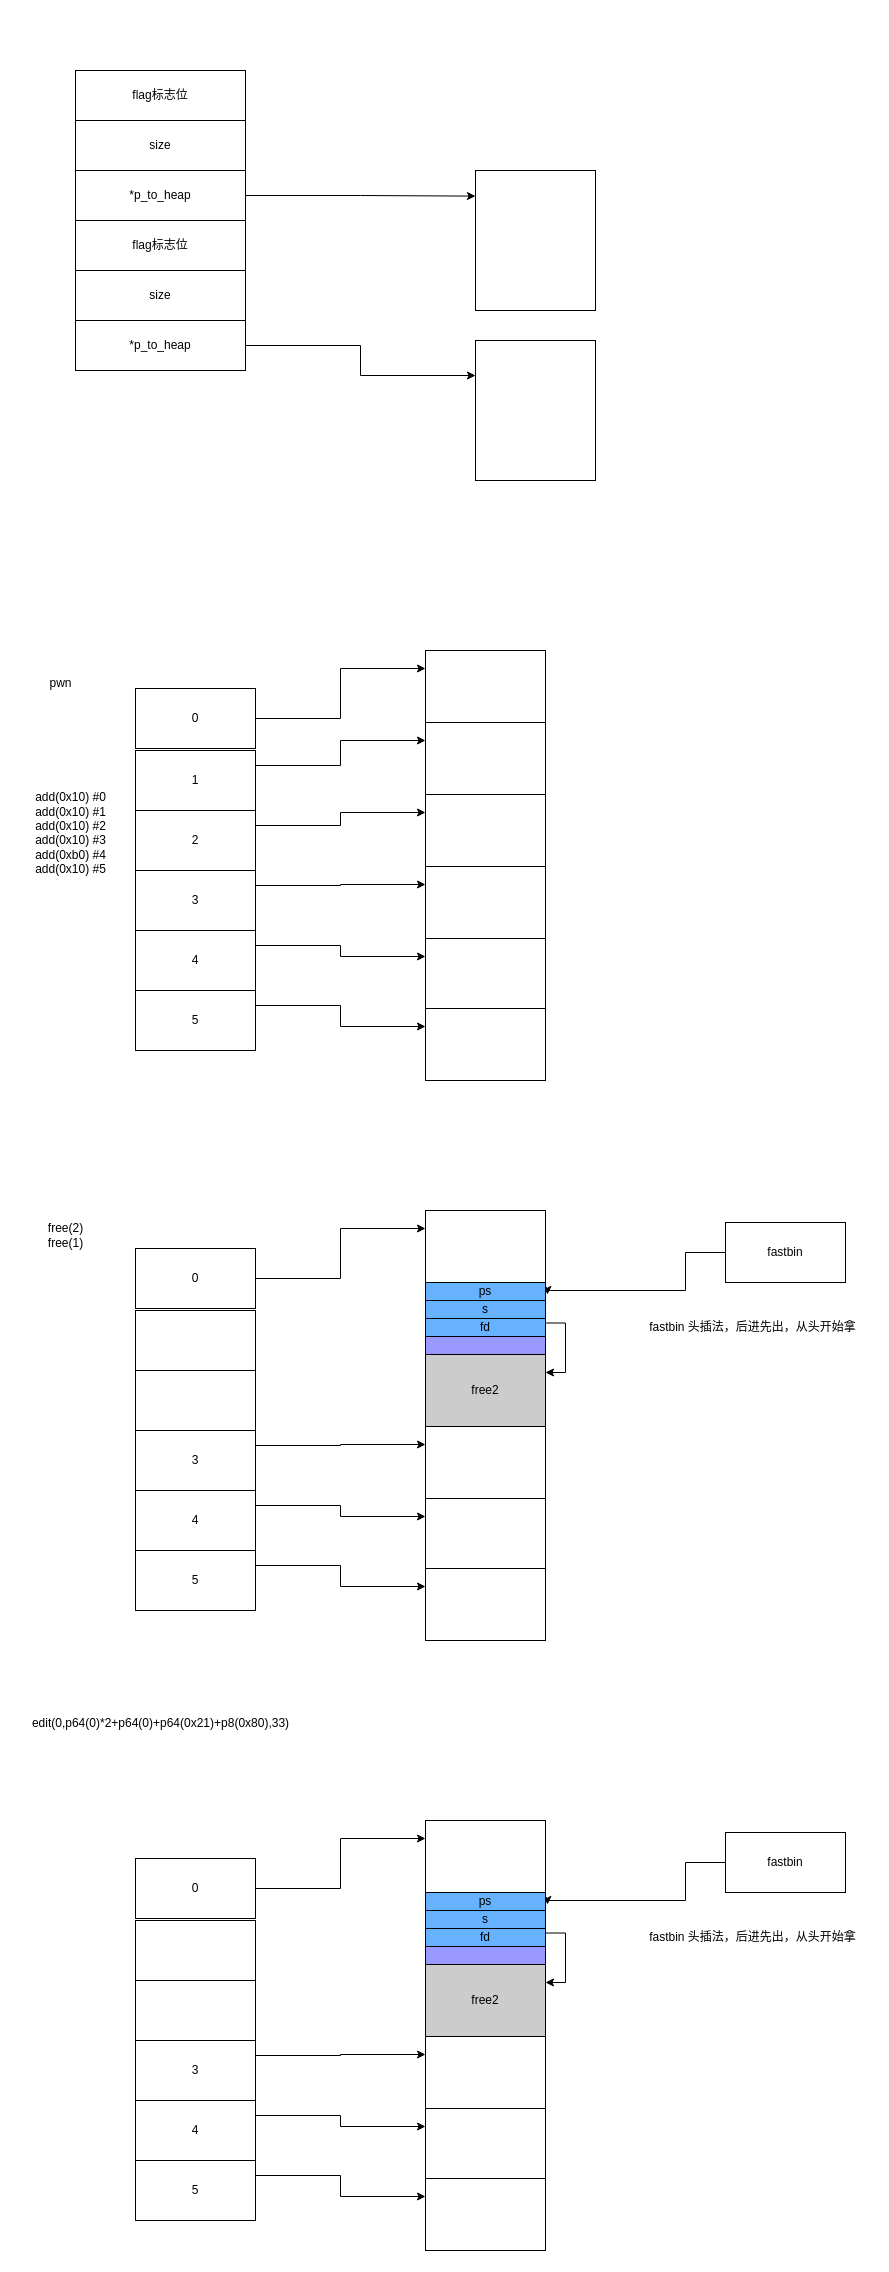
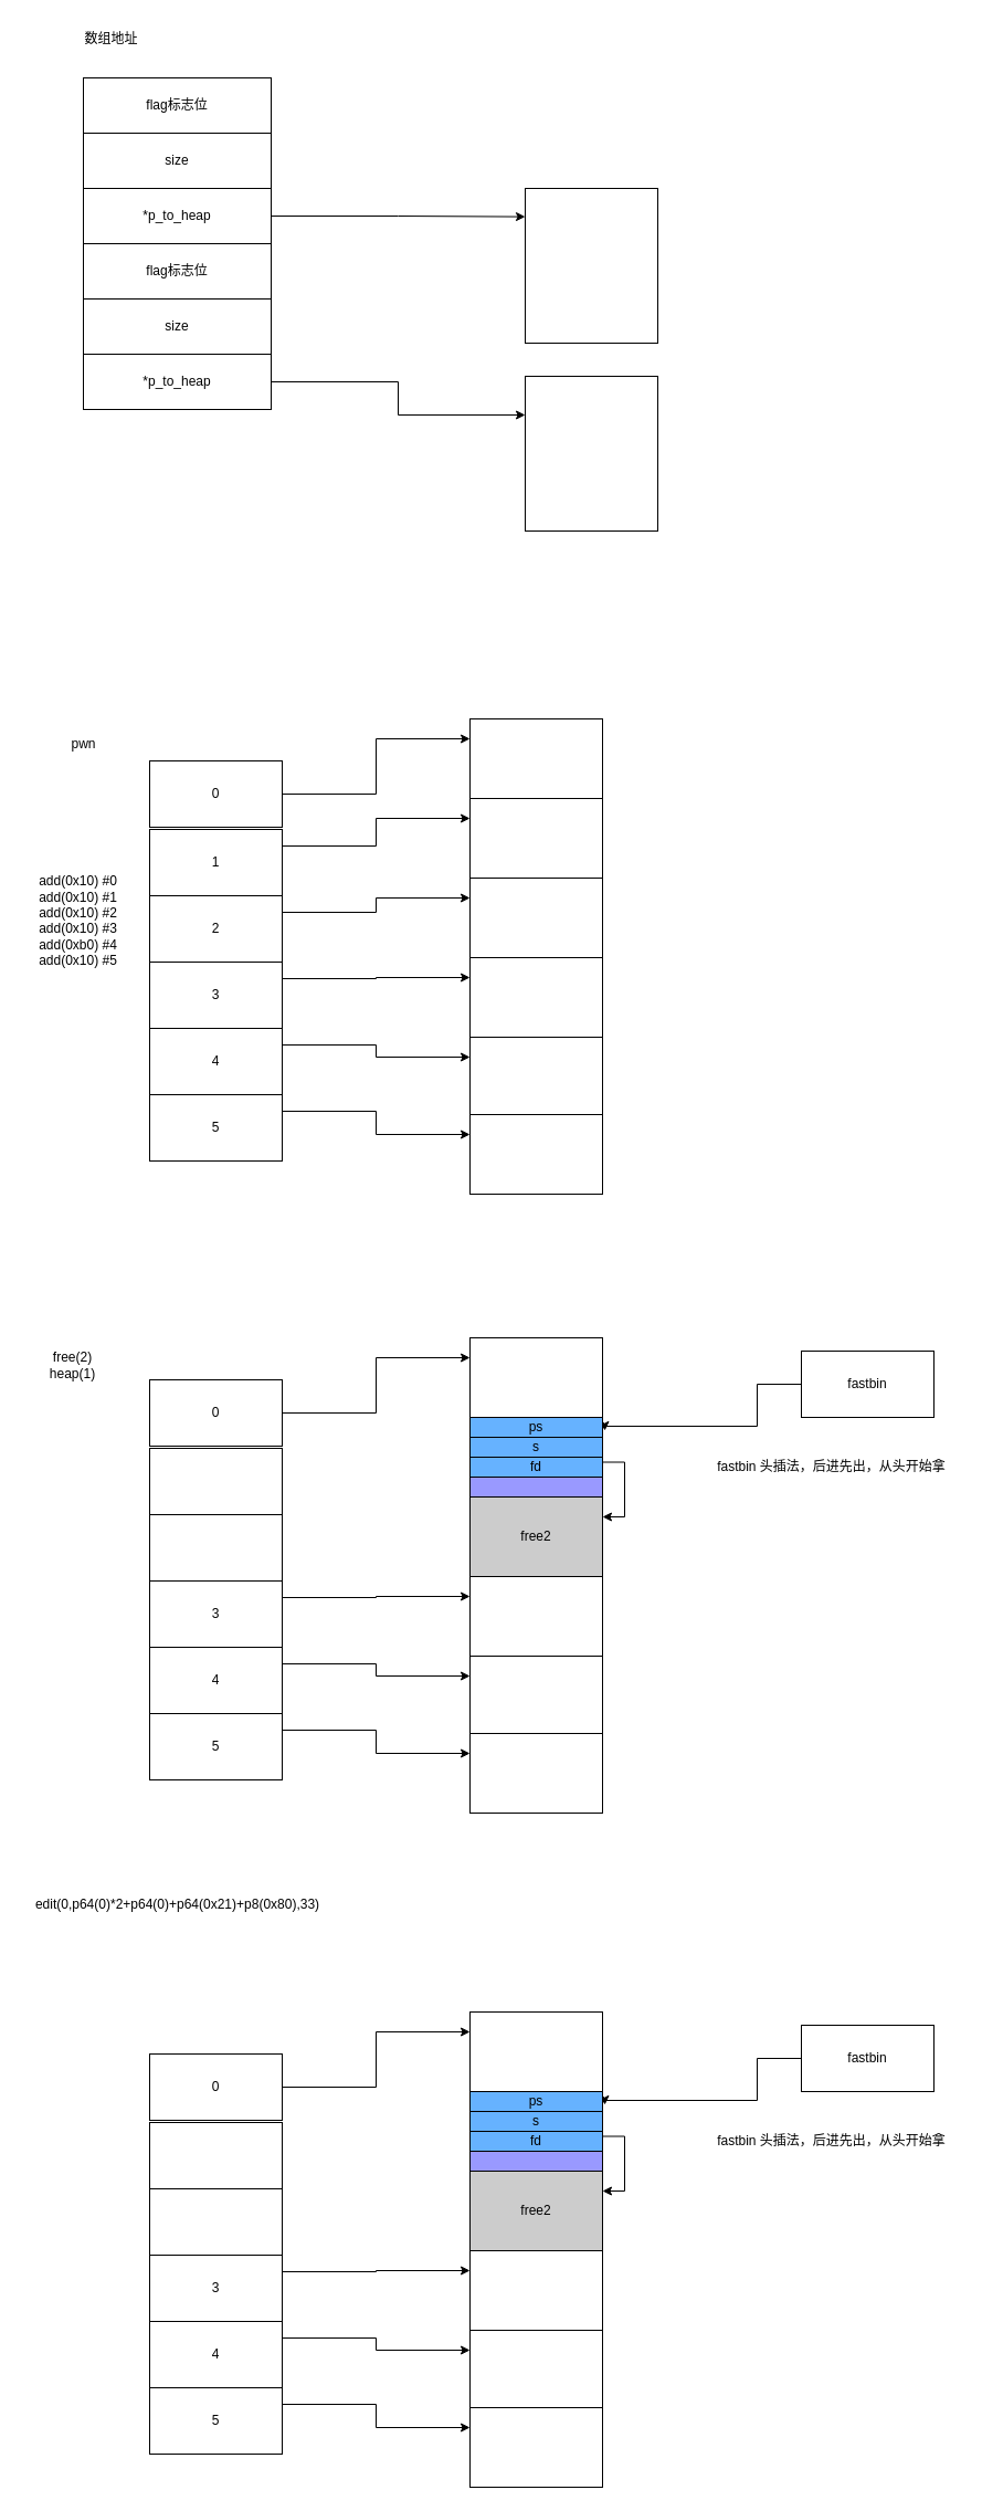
  <mxCell id="0" />
  <mxCell id="1" parent="0" />
  <mxCell id="2" value="flag标志位" style="rounded=0;whiteSpace=wrap;html=1;" vertex="1" parent="1"><mxGeometry x="75" y="70" width="170" height="50" as="geometry" /></mxCell>
  <mxCell id="3" value="size" style="rounded=0;whiteSpace=wrap;html=1;" vertex="1" parent="1"><mxGeometry x="75" y="120" width="170" height="50" as="geometry" /></mxCell>
  <mxCell id="4" value="*p_to_heap" style="rounded=0;whiteSpace=wrap;html=1;" vertex="1" parent="1"><mxGeometry x="75" y="170" width="170" height="50" as="geometry" /></mxCell>
+ <mxCell id="5" value="数组地址" style="text;html=1;align=center;verticalAlign=middle;resizable=0;points=[];autosize=1;strokeColor=none;fillColor=none;" vertex="1" parent="1"><mxGeometry x="65" y="20" width="70" height="30" as="geometry" /></mxCell>
  <mxCell id="6" value="flag标志位" style="rounded=0;whiteSpace=wrap;html=1;" vertex="1" parent="1"><mxGeometry x="75" y="220" width="170" height="50" as="geometry" /></mxCell>
  <mxCell id="7" value="size" style="rounded=0;whiteSpace=wrap;html=1;" vertex="1" parent="1"><mxGeometry x="75" y="270" width="170" height="50" as="geometry" /></mxCell>
  <mxCell id="8" style="edgeStyle=orthogonalEdgeStyle;rounded=0;orthogonalLoop=1;jettySize=auto;html=1;exitX=1;exitY=0.5;exitDx=0;exitDy=0;entryX=0;entryY=0.25;entryDx=0;entryDy=0;" edge="1" parent="1" source="9" target="12"><mxGeometry relative="1" as="geometry" /></mxCell>
  <mxCell id="9" value="*p_to_heap" style="rounded=0;whiteSpace=wrap;html=1;" vertex="1" parent="1"><mxGeometry x="75" y="320" width="170" height="50" as="geometry" /></mxCell>
  <mxCell id="10" value="" style="rounded=0;whiteSpace=wrap;html=1;" vertex="1" parent="1"><mxGeometry x="475" y="170" width="120" height="140" as="geometry" /></mxCell>
  <mxCell id="11" style="edgeStyle=orthogonalEdgeStyle;rounded=0;orthogonalLoop=1;jettySize=auto;html=1;exitX=1;exitY=0.5;exitDx=0;exitDy=0;entryX=0;entryY=0.183;entryDx=0;entryDy=0;entryPerimeter=0;" edge="1" parent="1" source="4" target="10"><mxGeometry relative="1" as="geometry" /></mxCell>
  <mxCell id="12" value="" style="rounded=0;whiteSpace=wrap;html=1;" vertex="1" parent="1"><mxGeometry x="475" y="340" width="120" height="140" as="geometry" /></mxCell>
- <mxCell id="13" value="pwn" style="text;html=1;align=center;verticalAlign=middle;resizable=0;points=[];autosize=1;strokeColor=none;fillColor=none;" vertex="1" parent="1"><mxGeometry x="35" y="668" width="50" height="30" as="geometry" /></mxCell>
+ <mxCell id="13" value="pwn" style="text;html=1;align=center;verticalAlign=middle;resizable=0;points=[];autosize=1;strokeColor=none;fillColor=none;" vertex="1" parent="1"><mxGeometry x="50" y="658" width="50" height="30" as="geometry" /></mxCell>
  <mxCell id="14" style="edgeStyle=orthogonalEdgeStyle;rounded=0;orthogonalLoop=1;jettySize=auto;html=1;exitX=1;exitY=0.5;exitDx=0;exitDy=0;entryX=0;entryY=0.25;entryDx=0;entryDy=0;" edge="1" parent="1" source="15" target="26"><mxGeometry relative="1" as="geometry" /></mxCell>
  <mxCell id="15" value="0" style="rounded=0;whiteSpace=wrap;html=1;" vertex="1" parent="1"><mxGeometry x="135" y="688" width="120" height="60" as="geometry" /></mxCell>
  <mxCell id="16" style="edgeStyle=orthogonalEdgeStyle;rounded=0;orthogonalLoop=1;jettySize=auto;html=1;exitX=1;exitY=0.25;exitDx=0;exitDy=0;entryX=0;entryY=0.25;entryDx=0;entryDy=0;" edge="1" parent="1" source="17" target="27"><mxGeometry relative="1" as="geometry" /></mxCell>
  <mxCell id="17" value="1" style="rounded=0;whiteSpace=wrap;html=1;" vertex="1" parent="1"><mxGeometry x="135" y="750" width="120" height="60" as="geometry" /></mxCell>
  <mxCell id="18" style="edgeStyle=orthogonalEdgeStyle;rounded=0;orthogonalLoop=1;jettySize=auto;html=1;exitX=1;exitY=0.25;exitDx=0;exitDy=0;entryX=0;entryY=0.25;entryDx=0;entryDy=0;" edge="1" parent="1" source="19" target="28"><mxGeometry relative="1" as="geometry" /></mxCell>
  <mxCell id="19" value="2" style="rounded=0;whiteSpace=wrap;html=1;" vertex="1" parent="1"><mxGeometry x="135" y="810" width="120" height="60" as="geometry" /></mxCell>
  <mxCell id="20" style="edgeStyle=orthogonalEdgeStyle;rounded=0;orthogonalLoop=1;jettySize=auto;html=1;exitX=1;exitY=0.25;exitDx=0;exitDy=0;entryX=0;entryY=0.25;entryDx=0;entryDy=0;" edge="1" parent="1" source="21" target="29"><mxGeometry relative="1" as="geometry" /></mxCell>
  <mxCell id="21" value="3" style="rounded=0;whiteSpace=wrap;html=1;" vertex="1" parent="1"><mxGeometry x="135" y="870" width="120" height="60" as="geometry" /></mxCell>
  <mxCell id="22" style="edgeStyle=orthogonalEdgeStyle;rounded=0;orthogonalLoop=1;jettySize=auto;html=1;exitX=1;exitY=0.25;exitDx=0;exitDy=0;entryX=0;entryY=0.25;entryDx=0;entryDy=0;" edge="1" parent="1" source="23" target="30"><mxGeometry relative="1" as="geometry" /></mxCell>
  <mxCell id="23" value="4" style="rounded=0;whiteSpace=wrap;html=1;" vertex="1" parent="1"><mxGeometry x="135" y="930" width="120" height="60" as="geometry" /></mxCell>
  <mxCell id="24" style="edgeStyle=orthogonalEdgeStyle;rounded=0;orthogonalLoop=1;jettySize=auto;html=1;exitX=1;exitY=0.25;exitDx=0;exitDy=0;entryX=0;entryY=0.25;entryDx=0;entryDy=0;" edge="1" parent="1" source="25" target="31"><mxGeometry relative="1" as="geometry" /></mxCell>
  <mxCell id="25" value="5" style="rounded=0;whiteSpace=wrap;html=1;" vertex="1" parent="1"><mxGeometry x="135" y="990" width="120" height="60" as="geometry" /></mxCell>
  <mxCell id="26" value="" style="rounded=0;whiteSpace=wrap;html=1;" vertex="1" parent="1"><mxGeometry x="425" y="650" width="120" height="72" as="geometry" /></mxCell>
  <mxCell id="27" value="" style="rounded=0;whiteSpace=wrap;html=1;" vertex="1" parent="1"><mxGeometry x="425" y="722" width="120" height="72" as="geometry" /></mxCell>
  <mxCell id="28" value="" style="rounded=0;whiteSpace=wrap;html=1;" vertex="1" parent="1"><mxGeometry x="425" y="794" width="120" height="72" as="geometry" /></mxCell>
  <mxCell id="29" value="" style="rounded=0;whiteSpace=wrap;html=1;" vertex="1" parent="1"><mxGeometry x="425" y="866" width="120" height="72" as="geometry" /></mxCell>
  <mxCell id="30" value="" style="rounded=0;whiteSpace=wrap;html=1;" vertex="1" parent="1"><mxGeometry x="425" y="938" width="120" height="72" as="geometry" /></mxCell>
  <mxCell id="31" value="" style="rounded=0;whiteSpace=wrap;html=1;" vertex="1" parent="1"><mxGeometry x="425" y="1008" width="120" height="72" as="geometry" /></mxCell>
  <mxCell id="32" value="&lt;div&gt;add(0x10) #0&lt;/div&gt;&lt;div&gt;add(0x10) #1&lt;/div&gt;&lt;div&gt;add(0x10) #2&lt;/div&gt;&lt;div&gt;add(0x10) #3&lt;/div&gt;&lt;div&gt;add(0xb0) #4&lt;/div&gt;&lt;div&gt;add(0x10) #5&lt;/div&gt;&lt;div&gt;&lt;br&gt;&lt;/div&gt;" style="text;html=1;align=center;verticalAlign=middle;resizable=0;points=[];autosize=1;strokeColor=none;fillColor=none;" vertex="1" parent="1"><mxGeometry x="25" y="785" width="90" height="110" as="geometry" /></mxCell>
- <mxCell id="33" value="&lt;div&gt;&lt;div&gt;free(2)&lt;/div&gt;&lt;div&gt;free(1)&lt;/div&gt;&lt;/div&gt;" style="text;html=1;align=center;verticalAlign=middle;resizable=0;points=[];autosize=1;strokeColor=none;fillColor=none;" vertex="1" parent="1"><mxGeometry x="35" y="1215" width="60" height="40" as="geometry" /></mxCell>
+ <mxCell id="33" value="&lt;div&gt;&lt;div&gt;free(2)&lt;/div&gt;&lt;div&gt;heap(1)&lt;/div&gt;&lt;/div&gt;" style="text;html=1;align=center;verticalAlign=middle;resizable=0;points=[];autosize=1;strokeColor=none;fillColor=none;" vertex="1" parent="1"><mxGeometry x="35" y="1215" width="60" height="40" as="geometry" /></mxCell>
  <mxCell id="34" style="edgeStyle=orthogonalEdgeStyle;rounded=0;orthogonalLoop=1;jettySize=auto;html=1;exitX=1;exitY=0.5;exitDx=0;exitDy=0;entryX=0;entryY=0.25;entryDx=0;entryDy=0;" edge="1" parent="1" source="35" target="44"><mxGeometry relative="1" as="geometry" /></mxCell>
  <mxCell id="35" value="0" style="rounded=0;whiteSpace=wrap;html=1;" vertex="1" parent="1"><mxGeometry x="135" y="1248" width="120" height="60" as="geometry" /></mxCell>
  <mxCell id="36" value="" style="rounded=0;whiteSpace=wrap;html=1;" vertex="1" parent="1"><mxGeometry x="135" y="1310" width="120" height="60" as="geometry" /></mxCell>
  <mxCell id="37" value="" style="rounded=0;whiteSpace=wrap;html=1;" vertex="1" parent="1"><mxGeometry x="135" y="1370" width="120" height="60" as="geometry" /></mxCell>
  <mxCell id="38" style="edgeStyle=orthogonalEdgeStyle;rounded=0;orthogonalLoop=1;jettySize=auto;html=1;exitX=1;exitY=0.25;exitDx=0;exitDy=0;entryX=0;entryY=0.25;entryDx=0;entryDy=0;" edge="1" parent="1" source="39" target="47"><mxGeometry relative="1" as="geometry" /></mxCell>
  <mxCell id="39" value="3" style="rounded=0;whiteSpace=wrap;html=1;" vertex="1" parent="1"><mxGeometry x="135" y="1430" width="120" height="60" as="geometry" /></mxCell>
  <mxCell id="40" style="edgeStyle=orthogonalEdgeStyle;rounded=0;orthogonalLoop=1;jettySize=auto;html=1;exitX=1;exitY=0.25;exitDx=0;exitDy=0;entryX=0;entryY=0.25;entryDx=0;entryDy=0;" edge="1" parent="1" source="41" target="48"><mxGeometry relative="1" as="geometry" /></mxCell>
  <mxCell id="41" value="4" style="rounded=0;whiteSpace=wrap;html=1;" vertex="1" parent="1"><mxGeometry x="135" y="1490" width="120" height="60" as="geometry" /></mxCell>
  <mxCell id="42" style="edgeStyle=orthogonalEdgeStyle;rounded=0;orthogonalLoop=1;jettySize=auto;html=1;exitX=1;exitY=0.25;exitDx=0;exitDy=0;entryX=0;entryY=0.25;entryDx=0;entryDy=0;" edge="1" parent="1" source="43" target="49"><mxGeometry relative="1" as="geometry" /></mxCell>
  <mxCell id="43" value="5" style="rounded=0;whiteSpace=wrap;html=1;" vertex="1" parent="1"><mxGeometry x="135" y="1550" width="120" height="60" as="geometry" /></mxCell>
  <mxCell id="44" value="" style="rounded=0;whiteSpace=wrap;html=1;" vertex="1" parent="1"><mxGeometry x="425" y="1210" width="120" height="72" as="geometry" /></mxCell>
  <mxCell id="45" value="1" style="rounded=0;whiteSpace=wrap;html=1;fillColor=#9999FF;" vertex="1" parent="1"><mxGeometry x="425" y="1282" width="120" height="72" as="geometry" /></mxCell>
  <mxCell id="46" value="free2" style="rounded=0;whiteSpace=wrap;html=1;fillColor=#CCCCCC;" vertex="1" parent="1"><mxGeometry x="425" y="1354" width="120" height="72" as="geometry" /></mxCell>
  <mxCell id="47" value="" style="rounded=0;whiteSpace=wrap;html=1;" vertex="1" parent="1"><mxGeometry x="425" y="1426" width="120" height="72" as="geometry" /></mxCell>
  <mxCell id="48" value="" style="rounded=0;whiteSpace=wrap;html=1;" vertex="1" parent="1"><mxGeometry x="425" y="1498" width="120" height="72" as="geometry" /></mxCell>
  <mxCell id="49" value="" style="rounded=0;whiteSpace=wrap;html=1;" vertex="1" parent="1"><mxGeometry x="425" y="1568" width="120" height="72" as="geometry" /></mxCell>
  <mxCell id="50" value="fastbin" style="rounded=0;whiteSpace=wrap;html=1;" vertex="1" parent="1"><mxGeometry x="725" y="1222" width="120" height="60" as="geometry" /></mxCell>
  <mxCell id="51" style="edgeStyle=orthogonalEdgeStyle;rounded=0;orthogonalLoop=1;jettySize=auto;html=1;exitX=0;exitY=0.5;exitDx=0;exitDy=0;entryX=1.017;entryY=0.167;entryDx=0;entryDy=0;entryPerimeter=0;" edge="1" parent="1" source="50" target="45"><mxGeometry relative="1" as="geometry"><Array as="points"><mxPoint x="685" y="1290" /><mxPoint x="547" y="1290" /></Array></mxGeometry></mxCell>
  <mxCell id="52" value="ps" style="rounded=0;whiteSpace=wrap;html=1;fillColor=#66B2FF;" vertex="1" parent="1"><mxGeometry x="425" y="1282" width="120" height="18" as="geometry" /></mxCell>
  <mxCell id="53" value="s" style="rounded=0;whiteSpace=wrap;html=1;fillColor=#66B2FF;" vertex="1" parent="1"><mxGeometry x="425" y="1300" width="120" height="18" as="geometry" /></mxCell>
  <mxCell id="54" style="edgeStyle=orthogonalEdgeStyle;rounded=0;orthogonalLoop=1;jettySize=auto;html=1;exitX=1;exitY=0.25;exitDx=0;exitDy=0;entryX=1;entryY=0.25;entryDx=0;entryDy=0;" edge="1" parent="1" source="55" target="46"><mxGeometry relative="1" as="geometry" /></mxCell>
  <mxCell id="55" value="fd" style="rounded=0;whiteSpace=wrap;html=1;fillColor=#66B2FF;" vertex="1" parent="1"><mxGeometry x="425" y="1318" width="120" height="18" as="geometry" /></mxCell>
  <mxCell id="56" value="fastbin 头插法，后进先出，从头开始拿" style="text;html=1;align=center;verticalAlign=middle;resizable=0;points=[];autosize=1;strokeColor=none;fillColor=none;" vertex="1" parent="1"><mxGeometry x="637" y="1312" width="230" height="30" as="geometry" /></mxCell>
  <mxCell id="57" value="&lt;div&gt;edit(0,p64(0)*2+p64(0)+p64(0x21)+p8(0x80),33)&lt;/div&gt;&lt;div&gt;&lt;br&gt;&lt;/div&gt;" style="text;html=1;align=center;verticalAlign=middle;resizable=0;points=[];autosize=1;strokeColor=none;fillColor=none;" vertex="1" parent="1"><mxGeometry x="20" y="1710" width="280" height="40" as="geometry" /></mxCell>
  <mxCell id="58" style="edgeStyle=orthogonalEdgeStyle;rounded=0;orthogonalLoop=1;jettySize=auto;html=1;exitX=1;exitY=0.5;exitDx=0;exitDy=0;entryX=0;entryY=0.25;entryDx=0;entryDy=0;" edge="1" parent="1" source="59" target="68"><mxGeometry relative="1" as="geometry" /></mxCell>
  <mxCell id="59" value="0" style="rounded=0;whiteSpace=wrap;html=1;" vertex="1" parent="1"><mxGeometry x="135" y="1858" width="120" height="60" as="geometry" /></mxCell>
  <mxCell id="60" value="" style="rounded=0;whiteSpace=wrap;html=1;" vertex="1" parent="1"><mxGeometry x="135" y="1920" width="120" height="60" as="geometry" /></mxCell>
  <mxCell id="61" value="" style="rounded=0;whiteSpace=wrap;html=1;" vertex="1" parent="1"><mxGeometry x="135" y="1980" width="120" height="60" as="geometry" /></mxCell>
  <mxCell id="62" style="edgeStyle=orthogonalEdgeStyle;rounded=0;orthogonalLoop=1;jettySize=auto;html=1;exitX=1;exitY=0.25;exitDx=0;exitDy=0;entryX=0;entryY=0.25;entryDx=0;entryDy=0;" edge="1" parent="1" source="63" target="71"><mxGeometry relative="1" as="geometry" /></mxCell>
  <mxCell id="63" value="3" style="rounded=0;whiteSpace=wrap;html=1;" vertex="1" parent="1"><mxGeometry x="135" y="2040" width="120" height="60" as="geometry" /></mxCell>
  <mxCell id="64" style="edgeStyle=orthogonalEdgeStyle;rounded=0;orthogonalLoop=1;jettySize=auto;html=1;exitX=1;exitY=0.25;exitDx=0;exitDy=0;entryX=0;entryY=0.25;entryDx=0;entryDy=0;" edge="1" parent="1" source="65" target="72"><mxGeometry relative="1" as="geometry" /></mxCell>
  <mxCell id="65" value="4" style="rounded=0;whiteSpace=wrap;html=1;" vertex="1" parent="1"><mxGeometry x="135" y="2100" width="120" height="60" as="geometry" /></mxCell>
  <mxCell id="66" style="edgeStyle=orthogonalEdgeStyle;rounded=0;orthogonalLoop=1;jettySize=auto;html=1;exitX=1;exitY=0.25;exitDx=0;exitDy=0;entryX=0;entryY=0.25;entryDx=0;entryDy=0;" edge="1" parent="1" source="67" target="73"><mxGeometry relative="1" as="geometry" /></mxCell>
  <mxCell id="67" value="5" style="rounded=0;whiteSpace=wrap;html=1;" vertex="1" parent="1"><mxGeometry x="135" y="2160" width="120" height="60" as="geometry" /></mxCell>
  <mxCell id="68" value="" style="rounded=0;whiteSpace=wrap;html=1;" vertex="1" parent="1"><mxGeometry x="425" y="1820" width="120" height="72" as="geometry" /></mxCell>
  <mxCell id="69" value="1" style="rounded=0;whiteSpace=wrap;html=1;fillColor=#9999FF;" vertex="1" parent="1"><mxGeometry x="425" y="1892" width="120" height="72" as="geometry" /></mxCell>
  <mxCell id="70" value="free2" style="rounded=0;whiteSpace=wrap;html=1;fillColor=#CCCCCC;" vertex="1" parent="1"><mxGeometry x="425" y="1964" width="120" height="72" as="geometry" /></mxCell>
  <mxCell id="71" value="" style="rounded=0;whiteSpace=wrap;html=1;" vertex="1" parent="1"><mxGeometry x="425" y="2036" width="120" height="72" as="geometry" /></mxCell>
  <mxCell id="72" value="" style="rounded=0;whiteSpace=wrap;html=1;" vertex="1" parent="1"><mxGeometry x="425" y="2108" width="120" height="72" as="geometry" /></mxCell>
  <mxCell id="73" value="" style="rounded=0;whiteSpace=wrap;html=1;" vertex="1" parent="1"><mxGeometry x="425" y="2178" width="120" height="72" as="geometry" /></mxCell>
  <mxCell id="74" value="fastbin" style="rounded=0;whiteSpace=wrap;html=1;" vertex="1" parent="1"><mxGeometry x="725" y="1832" width="120" height="60" as="geometry" /></mxCell>
  <mxCell id="75" style="edgeStyle=orthogonalEdgeStyle;rounded=0;orthogonalLoop=1;jettySize=auto;html=1;exitX=0;exitY=0.5;exitDx=0;exitDy=0;entryX=1.017;entryY=0.167;entryDx=0;entryDy=0;entryPerimeter=0;" edge="1" parent="1" source="74" target="69"><mxGeometry relative="1" as="geometry"><Array as="points"><mxPoint x="685" y="1900" /><mxPoint x="547" y="1900" /></Array></mxGeometry></mxCell>
  <mxCell id="76" value="ps" style="rounded=0;whiteSpace=wrap;html=1;fillColor=#66B2FF;" vertex="1" parent="1"><mxGeometry x="425" y="1892" width="120" height="18" as="geometry" /></mxCell>
  <mxCell id="77" value="s" style="rounded=0;whiteSpace=wrap;html=1;fillColor=#66B2FF;" vertex="1" parent="1"><mxGeometry x="425" y="1910" width="120" height="18" as="geometry" /></mxCell>
  <mxCell id="78" style="edgeStyle=orthogonalEdgeStyle;rounded=0;orthogonalLoop=1;jettySize=auto;html=1;exitX=1;exitY=0.25;exitDx=0;exitDy=0;entryX=1;entryY=0.25;entryDx=0;entryDy=0;" edge="1" parent="1" source="79" target="70"><mxGeometry relative="1" as="geometry" /></mxCell>
  <mxCell id="79" value="fd" style="rounded=0;whiteSpace=wrap;html=1;fillColor=#66B2FF;" vertex="1" parent="1"><mxGeometry x="425" y="1928" width="120" height="18" as="geometry" /></mxCell>
  <mxCell id="80" value="fastbin 头插法，后进先出，从头开始拿" style="text;html=1;align=center;verticalAlign=middle;resizable=0;points=[];autosize=1;strokeColor=none;fillColor=none;" vertex="1" parent="1"><mxGeometry x="637" y="1922" width="230" height="30" as="geometry" /></mxCell>
